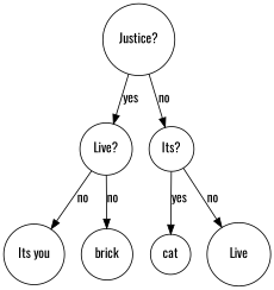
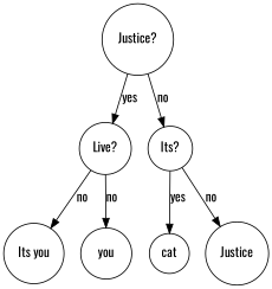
  digraph {
    fontname=Oswald
    node [fontname=Oswald shape=circle]
    edge [fontname=Oswald]
    n1 [label="Justice?"]
    "Live?"
    n3 [label="Its?"]
    "Its you"
-   brick
+   brick [label=you]
    cat
-   Justice [label=Live]
+   Justice
    n1 -> "Live?" [label=yes]
    n1 -> n3 [label=no]
    "Live?" -> "Its you" [label=no]
    "Live?" -> brick [label=no]
    n3 -> cat [label=yes]
    n3 -> Justice [label=no]
  }
